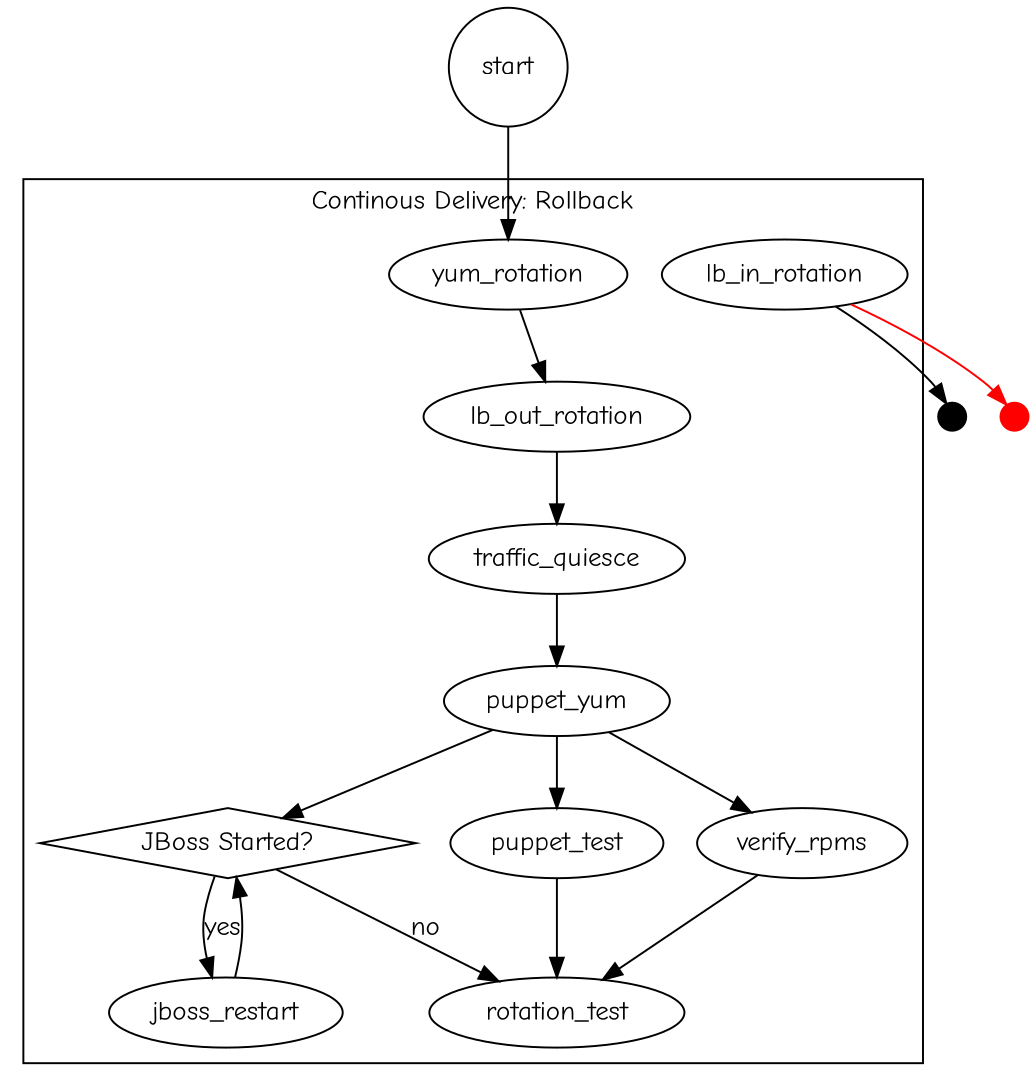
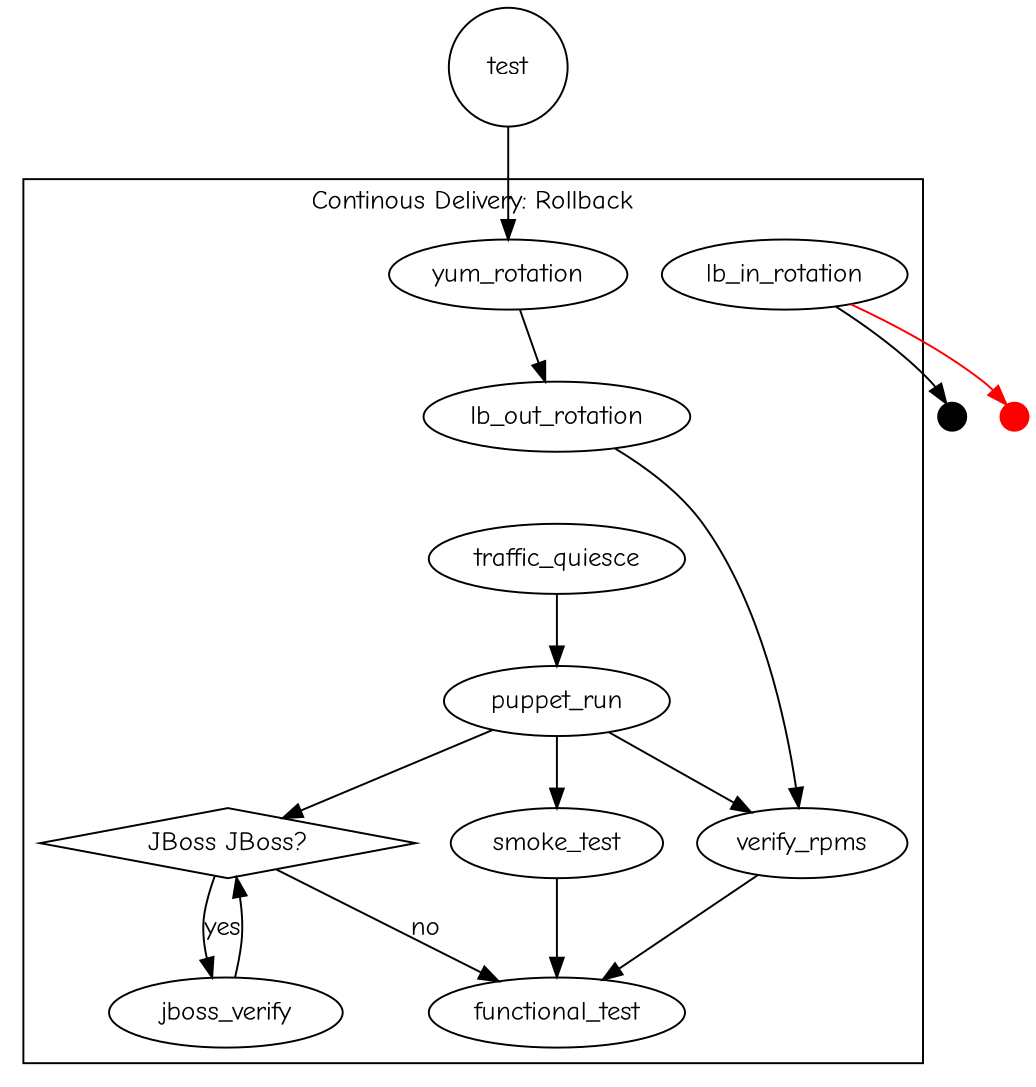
  strict digraph {
    compound=true
    fontname="Comic Neue"
    splines=true
    node [fontname="Comic Neue"]
    edge [fontname="Comic Neue"]
    n1 [label=yum_rotation]
    lb_out_rotation
    traffic_quiesce
-   puppet_run [label=puppet_yum]
+   puppet_run
    verify_rpms
-   n6 [label="JBoss Started?" shape=diamond]
-   smoke_test [label=puppet_test]
-   functional_test [label=rotation_test]
-   jboss_restart
+   n6 [label="JBoss JBoss?" shape=diamond]
+   smoke_test
+   functional_test
+   jboss_restart [label=jboss_verify]
    lb_in_rotation
    success [shape=point width=0.2]
    failure [color=red shape=point width=0.2]
-   start [shape=circle width=0.2]
+   start [shape=circle width=0.2 label=test]
    subgraph cluster_1 {
      label="Continous Delivery: Rollback"
      n1
      lb_out_rotation
      traffic_quiesce
      puppet_run
      verify_rpms
      n6
      smoke_test
      functional_test
      jboss_restart
      lb_in_rotation
    }
    n1 -> lb_out_rotation
-   lb_out_rotation -> traffic_quiesce
+   lb_out_rotation -> verify_rpms
    traffic_quiesce -> puppet_run
    puppet_run -> verify_rpms
    puppet_run -> n6
    puppet_run -> smoke_test
    verify_rpms -> functional_test
    n6 -> functional_test [label=no]
    n6 -> jboss_restart [label=yes]
    smoke_test -> functional_test
    jboss_restart -> n6
    lb_in_rotation -> success
    lb_in_rotation -> failure [color=red]
    start -> n1
  }
